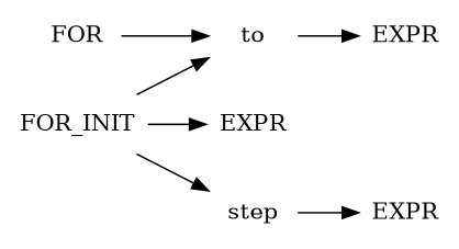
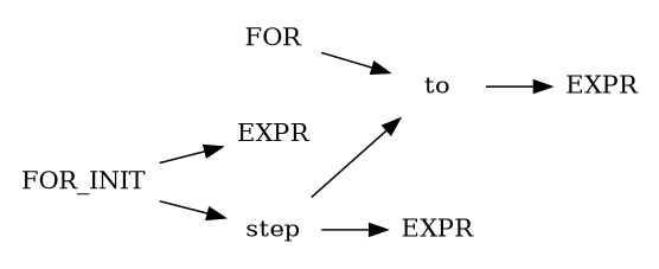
  digraph {
    ordering=out
    rankdir=LR
    node [color=black shape=plaintext]
    n1 [label=EXPR]
    n2 [color=deeppink label=EXPR]
    FOR
    to
    FOR_INIT [color=deeppink]
    EXPR
    step
    FOR -> to
    to -> n1
-   FOR_INIT -> to
+   step -> to
    FOR_INIT -> EXPR
    FOR_INIT -> step
    step -> n2
  }
